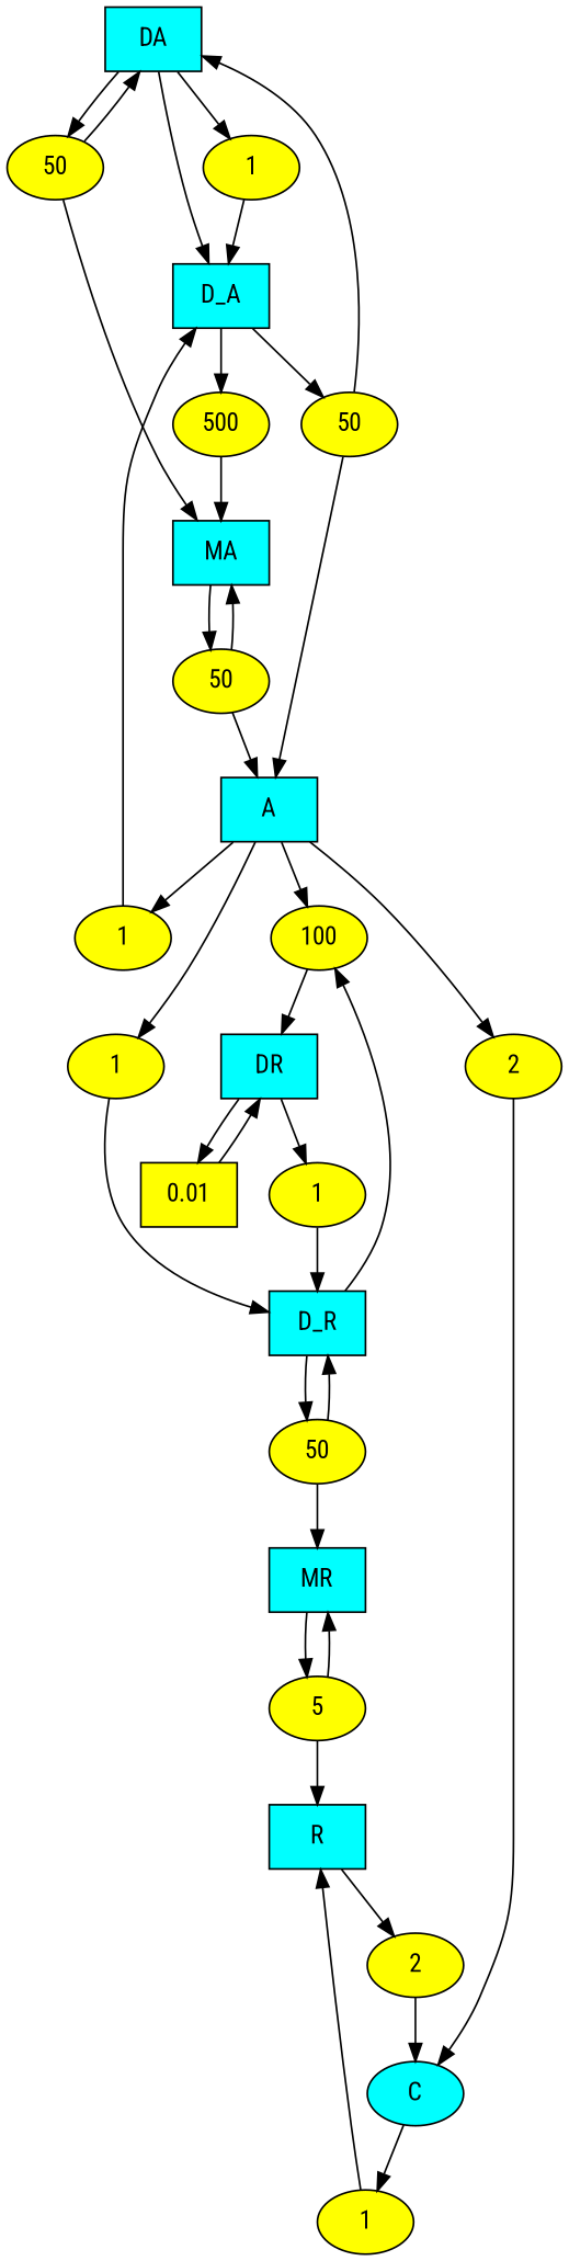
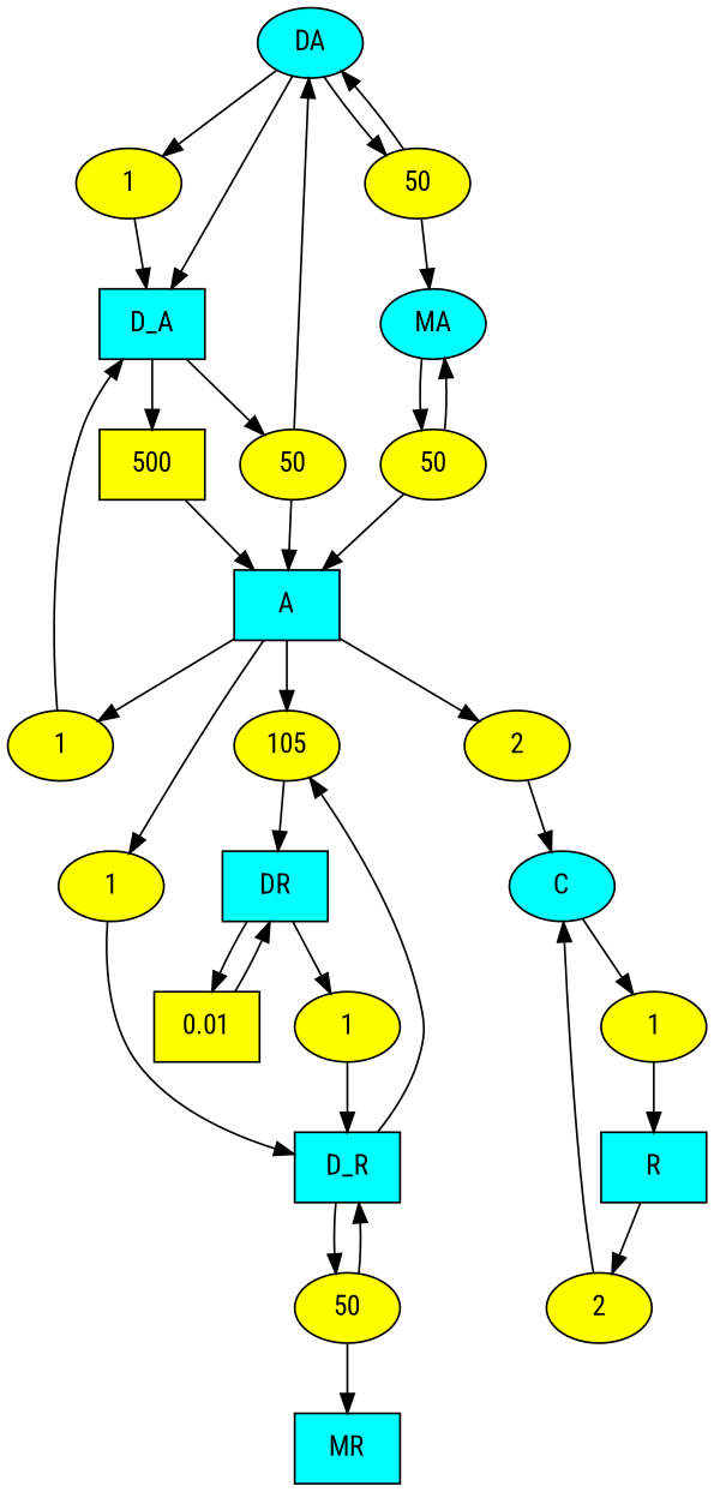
  digraph {
    fontname="Roboto Condensed"
    node [fillcolor=yellow fontname="Roboto Condensed" shape=oval style=filled]
    edge [fontname="Roboto Condensed"]
-   n1 [fillcolor=cyan label=DA shape=box]
+   n1 [fillcolor=cyan label=DA shape=ellipse]
    n2 [label=1]
    n3 [label=50]
    n4 [fillcolor=cyan label=D_A shape=box]
-   n5 [fillcolor=cyan label=MA shape=box]
+   n5 [fillcolor=cyan label=MA shape=ellipse]
    n6 [label=50]
-   n7 [label=500]
+   n7 [label=500 shape=box]
    n8 [fillcolor=cyan label=A shape=box]
    n9 [fillcolor=cyan label=DR shape=box]
    n10 [label=1]
    n11 [label=0.01 shape=box]
    n12 [fillcolor=cyan label=D_R shape=box]
-   n13 [label=100]
+   n13 [label=105]
    n14 [label=50]
    n15 [fillcolor=cyan label=MR shape=box]
    n16 [label=50]
-   n17 [label=5]
    n18 [fillcolor=cyan label=R shape=box]
    n19 [label=1]
    n20 [label=1]
    n21 [label=2]
    n22 [fillcolor=cyan label=C shape=ellipse]
    n23 [label=2]
    n24 [label=1]
    n1 -> n2
    n1 -> n3
    n1 -> n4
    n2 -> n4
    n3 -> n1
    n3 -> n5
    n4 -> n6
    n4 -> n7
    n5 -> n16
    n6 -> n1
    n6 -> n8
-   n7 -> n5
+   n7 -> n8
    n8 -> n13
    n8 -> n19
    n8 -> n20
    n8 -> n21
    n9 -> n10
    n9 -> n11
    n10 -> n12
    n11 -> n9
    n12 -> n13
    n12 -> n14
    n13 -> n9
    n14 -> n12
    n14 -> n15
-   n15 -> n17
    n16 -> n5
    n16 -> n8
-   n17 -> n15
-   n17 -> n18
    n18 -> n23
    n19 -> n4
    n20 -> n12
    n21 -> n22
    n22 -> n24
    n23 -> n22
    n24 -> n18
  }
